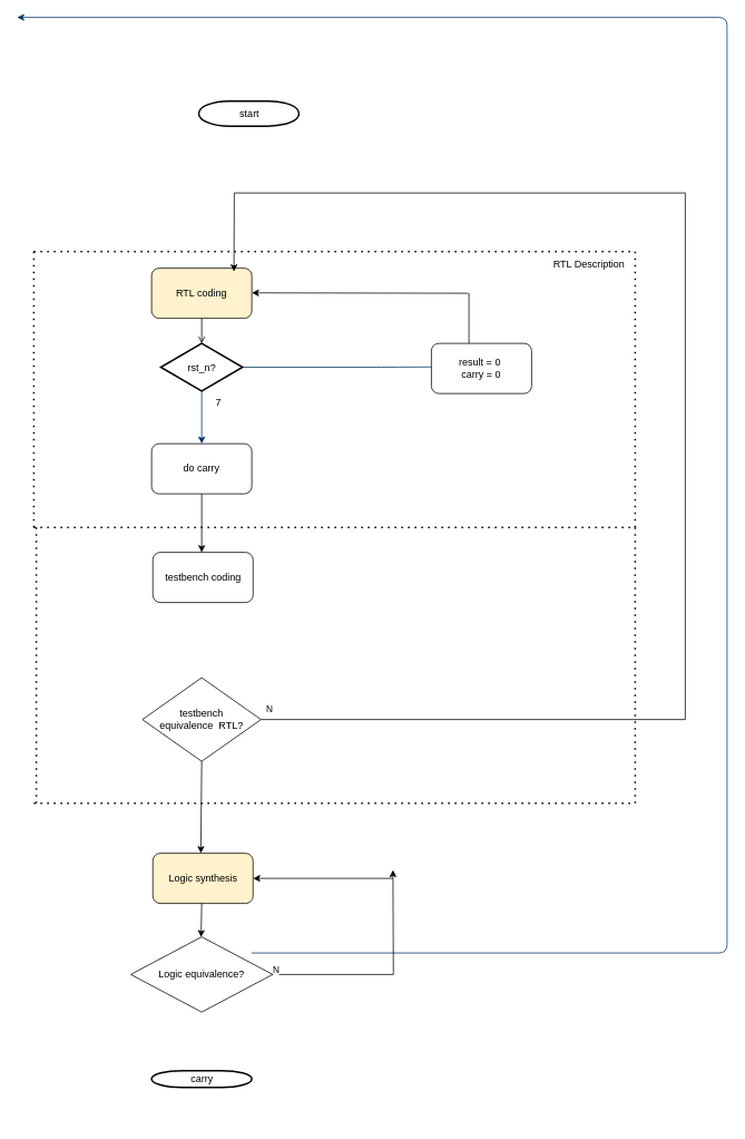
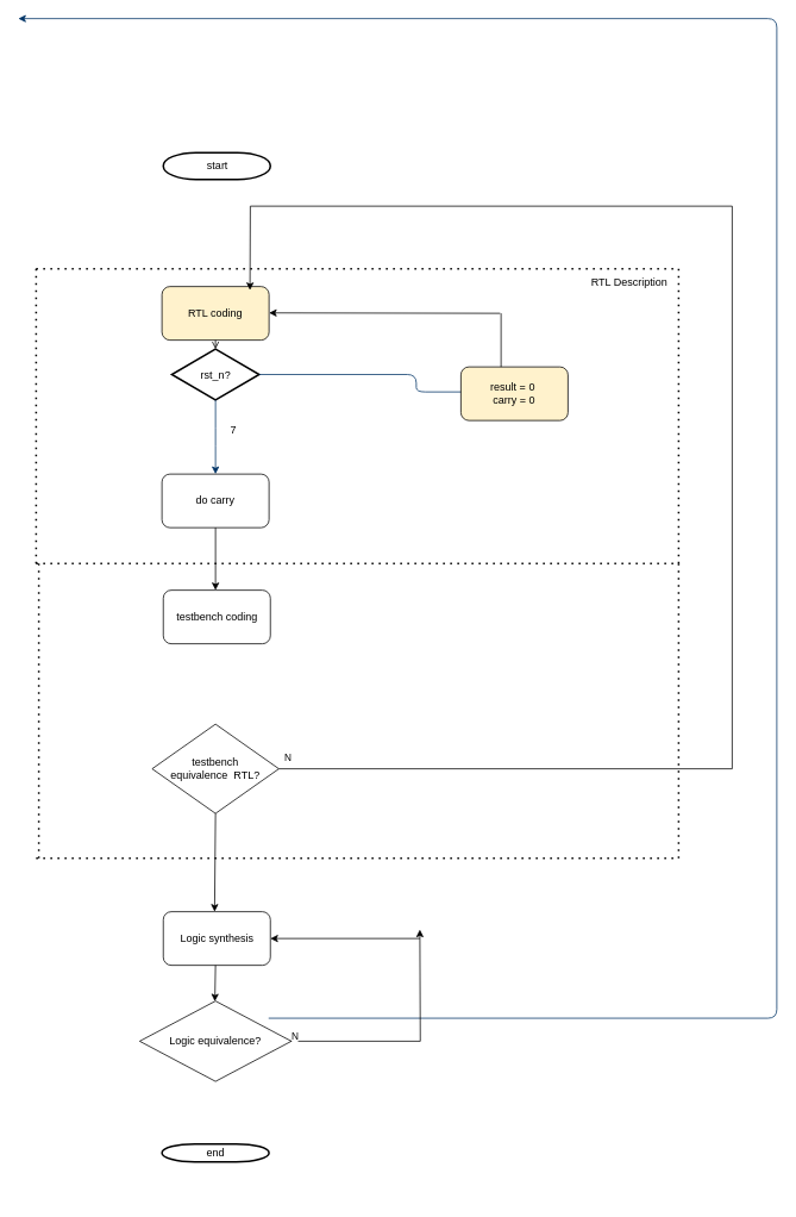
  <mxCell id="0" />
  <mxCell id="1" parent="0" />
- <mxCell id="2" value="start" style="shape=mxgraph.flowchart.terminator;strokeWidth=2;gradientColor=none;gradientDirection=north;fontStyle=0;html=1;" parent="1" vertex="1"><mxGeometry x="237.5" y="120" width="120" height="30" as="geometry" /></mxCell>
- <mxCell id="3" value="rst_n?" style="shape=mxgraph.flowchart.decision;strokeWidth=2;gradientColor=none;gradientDirection=north;fontStyle=0;html=1;" parent="1" vertex="1"><mxGeometry x="192" y="410" width="98" height="57" as="geometry" /></mxCell>
+ <mxCell id="2" value="start" style="shape=mxgraph.flowchart.terminator;strokeWidth=2;gradientColor=none;gradientDirection=north;fontStyle=0;html=1;" parent="1" vertex="1"><mxGeometry x="182.5" y="170" width="120" height="30" as="geometry" /></mxCell>
+ <mxCell id="3" value="rst_n?" style="shape=mxgraph.flowchart.decision;strokeWidth=2;gradientColor=none;gradientDirection=north;fontStyle=0;html=1;" parent="1" vertex="1"><mxGeometry x="192" y="390" width="98" height="57" as="geometry" /></mxCell>
  <mxCell id="4" value="" style="edgeStyle=elbowEdgeStyle;elbow=horizontal;exitX=1;exitY=0.5;exitPerimeter=0;fontStyle=1;strokeColor=#003366;strokeWidth=1;html=1;" parent="1" source="3" edge="1"><mxGeometry x="381" y="28.5" width="100" height="100" as="geometry"><mxPoint x="671" y="467" as="sourcePoint" /><mxPoint x="541" y="438" as="targetPoint" /><Array as="points"><mxPoint x="466" y="420" /></Array></mxGeometry></mxCell>
  <mxCell id="5" value="" style="edgeStyle=elbowEdgeStyle;elbow=horizontal;fontColor=#001933;fontStyle=1;strokeColor=#003366;strokeWidth=1;html=1;" parent="1" source="3" edge="1"><mxGeometry width="100" height="100" as="geometry"><mxPoint x="-79" y="120" as="sourcePoint" /><mxPoint x="241" y="530" as="targetPoint" /></mxGeometry></mxCell>
  <mxCell id="6" value="7" style="text;fontStyle=0;html=1;strokeColor=none;gradientColor=none;fillColor=none;strokeWidth=2;align=center;" parent="1" vertex="1"><mxGeometry x="241" y="467" width="40" height="26" as="geometry" /></mxCell>
- <mxCell id="7" value="carry" style="shape=mxgraph.flowchart.terminator;strokeWidth=2;gradientColor=none;gradientDirection=north;fontStyle=0;html=1;" parent="1" vertex="1"><mxGeometry x="181" y="1280" width="120" height="20" as="geometry" /></mxCell>
+ <mxCell id="7" value="end" style="shape=mxgraph.flowchart.terminator;strokeWidth=2;gradientColor=none;gradientDirection=north;fontStyle=0;html=1;" parent="1" vertex="1"><mxGeometry x="181" y="1280" width="120" height="20" as="geometry" /></mxCell>
  <mxCell id="8" value="" style="edgeStyle=elbowEdgeStyle;elbow=horizontal;exitX=1;exitY=0.5;exitPerimeter=0;entryX=0.905;entryY=0.5;entryPerimeter=0;fontStyle=1;strokeColor=#003366;strokeWidth=1;html=1;" parent="1" edge="1"><mxGeometry width="100" height="100" as="geometry"><mxPoint x="300.5" y="1139.25" as="sourcePoint" /><mxPoint x="20" as="targetPoint" y="20" /><Array as="points"><mxPoint x="870" y="1340" /></Array></mxGeometry></mxCell>
- <mxCell id="9" value="result = 0&amp;nbsp;&lt;div&gt;carry = 0&lt;/div&gt;" style="rounded=1;whiteSpace=wrap;html=1;" vertex="1" parent="1"><mxGeometry x="516" y="410" width="120" height="60" as="geometry" /></mxCell>
+ <mxCell id="9" value="result = 0&amp;nbsp;&lt;div&gt;carry = 0&lt;/div&gt;" style="rounded=1;whiteSpace=wrap;html=1;fillColor=#fff2cc;" vertex="1" parent="1"><mxGeometry x="516" y="410" width="120" height="60" as="geometry" /></mxCell>
  <mxCell id="10" value="" style="endArrow=none;html=1;rounded=0;" edge="1" parent="1"><mxGeometry width="50" height="50" relative="1" as="geometry"><mxPoint x="561" y="410" as="sourcePoint" /><mxPoint x="561" y="350" as="targetPoint" /></mxGeometry></mxCell>
  <mxCell id="11" value="" style="endArrow=classic;html=1;rounded=0;" edge="1" parent="1"><mxGeometry width="50" height="50" relative="1" as="geometry"><mxPoint x="560" y="350" as="sourcePoint" /><mxPoint x="301" y="349.52" as="targetPoint" /></mxGeometry></mxCell>
  <mxCell id="12" value="do carry" style="rounded=1;whiteSpace=wrap;html=1;" vertex="1" parent="1"><mxGeometry x="181" y="530" width="120" height="60" as="geometry" /></mxCell>
  <mxCell id="13" value="" style="endArrow=none;dashed=1;html=1;dashPattern=1 3;strokeWidth=2;rounded=0;" edge="1" parent="1"><mxGeometry width="50" height="50" relative="1" as="geometry"><mxPoint x="40" y="300" as="sourcePoint" /><mxPoint x="760" y="300" as="targetPoint" /></mxGeometry></mxCell>
  <mxCell id="14" value="" style="endArrow=none;dashed=1;html=1;dashPattern=1 3;strokeWidth=2;rounded=0;" edge="1" parent="1"><mxGeometry width="50" height="50" relative="1" as="geometry"><mxPoint x="40" y="630" as="sourcePoint" /><mxPoint x="40" y="300" as="targetPoint" /></mxGeometry></mxCell>
  <mxCell id="15" value="" style="endArrow=none;dashed=1;html=1;dashPattern=1 3;strokeWidth=2;rounded=0;" edge="1" parent="1"><mxGeometry width="50" height="50" relative="1" as="geometry"><mxPoint x="40" y="630" as="sourcePoint" /><mxPoint x="760" y="630" as="targetPoint" /></mxGeometry></mxCell>
  <mxCell id="16" value="" style="endArrow=none;dashed=1;html=1;dashPattern=1 3;strokeWidth=2;rounded=0;" edge="1" parent="1"><mxGeometry width="50" height="50" relative="1" as="geometry"><mxPoint x="760" y="630" as="sourcePoint" /><mxPoint x="760" y="300" as="targetPoint" /></mxGeometry></mxCell>
  <mxCell id="17" value="RTL Description" style="text;html=1;align=center;verticalAlign=middle;whiteSpace=wrap;rounded=0;" vertex="1" parent="1"><mxGeometry x="650" y="300" width="110" height="30" as="geometry" /></mxCell>
  <mxCell id="18" value="testbench coding" style="rounded=1;whiteSpace=wrap;html=1;" vertex="1" parent="1"><mxGeometry x="182.5" y="660" width="120" height="60" as="geometry" /></mxCell>
  <mxCell id="19" value="" style="endArrow=classic;html=1;rounded=0;exitX=0.5;exitY=1;exitDx=0;exitDy=0;" edge="1" parent="1" source="12"><mxGeometry width="50" height="50" relative="1" as="geometry"><mxPoint x="210" y="640" as="sourcePoint" /><mxPoint x="241" y="660" as="targetPoint" /></mxGeometry></mxCell>
  <mxCell id="20" value="testbench&lt;br&gt;equivalence&amp;nbsp; RTL?" style="rhombus;whiteSpace=wrap;html=1;" vertex="1" parent="1"><mxGeometry x="170" y="810" width="142" height="100" as="geometry" /></mxCell>
  <mxCell id="21" value="" style="endArrow=none;html=1;rounded=0;" edge="1" parent="1"><mxGeometry x="-0.955" y="10" width="50" height="50" relative="1" as="geometry"><mxPoint x="312" y="860" as="sourcePoint" /><mxPoint x="820" y="860" as="targetPoint" /><mxPoint as="offset" /></mxGeometry></mxCell>
  <mxCell id="22" value="N" style="edgeLabel;html=1;align=center;verticalAlign=middle;resizable=0;points=[];" vertex="1" connectable="0" parent="21"><mxGeometry x="-0.975" y="13" relative="1" as="geometry"><mxPoint x="3" as="offset" /></mxGeometry></mxCell>
  <mxCell id="23" value="" style="endArrow=none;html=1;rounded=0;" edge="1" parent="1"><mxGeometry width="50" height="50" relative="1" as="geometry"><mxPoint x="820" y="860" as="sourcePoint" /><mxPoint x="820" y="230" as="targetPoint" /></mxGeometry></mxCell>
  <mxCell id="24" value="RTL coding" style="rounded=1;whiteSpace=wrap;html=1;fillColor=#fff2cc;" vertex="1" parent="1"><mxGeometry x="181" y="320" width="120" height="60" as="geometry" /></mxCell>
  <mxCell id="25" value="" style="endArrow=open;html=1;rounded=0;entryX=0.5;entryY=0;entryDx=0;entryDy=0;entryPerimeter=0;exitX=0.5;exitY=1;exitDx=0;exitDy=0;" edge="1" parent="1" source="24" target="3"><mxGeometry width="50" height="50" relative="1" as="geometry"><mxPoint x="140" y="380" as="sourcePoint" /><mxPoint x="267.5" y="370" as="targetPoint" /></mxGeometry></mxCell>
  <mxCell id="26" value="" style="endArrow=none;html=1;rounded=0;" edge="1" parent="1"><mxGeometry width="50" height="50" relative="1" as="geometry"><mxPoint x="280" y="230" as="sourcePoint" /><mxPoint x="820" y="230" as="targetPoint" /></mxGeometry></mxCell>
  <mxCell id="27" value="" style="endArrow=classic;html=1;rounded=0;entryX=0.822;entryY=0.067;entryDx=0;entryDy=0;entryPerimeter=0;" edge="1" parent="1" target="24"><mxGeometry width="50" height="50" relative="1" as="geometry"><mxPoint x="280" y="230" as="sourcePoint" /><mxPoint x="280" y="320" as="targetPoint" /></mxGeometry></mxCell>
  <mxCell id="28" value="" style="endArrow=none;dashed=1;html=1;dashPattern=1 3;strokeWidth=2;rounded=0;" edge="1" parent="1"><mxGeometry width="50" height="50" relative="1" as="geometry"><mxPoint x="43" y="960" as="sourcePoint" /><mxPoint x="43" y="630" as="targetPoint" /><Array as="points"><mxPoint x="43" y="750" /></Array></mxGeometry></mxCell>
  <mxCell id="29" value="" style="endArrow=none;dashed=1;html=1;dashPattern=1 3;strokeWidth=2;rounded=0;" edge="1" parent="1"><mxGeometry width="50" height="50" relative="1" as="geometry"><mxPoint x="760" y="960" as="sourcePoint" /><mxPoint x="760" y="630" as="targetPoint" /><Array as="points"><mxPoint x="760" y="760" /></Array></mxGeometry></mxCell>
  <mxCell id="30" value="" style="endArrow=none;dashed=1;html=1;dashPattern=1 3;strokeWidth=2;rounded=0;" edge="1" parent="1"><mxGeometry width="50" height="50" relative="1" as="geometry"><mxPoint x="40" y="960" as="sourcePoint" /><mxPoint x="760" y="960" as="targetPoint" /></mxGeometry></mxCell>
- <mxCell id="31" value="Logic synthesis" style="rounded=1;whiteSpace=wrap;html=1;fillColor=#fff2cc;" vertex="1" parent="1"><mxGeometry x="182.5" y="1020" width="120" height="60" as="geometry" /></mxCell>
+ <mxCell id="31" value="Logic synthesis" style="rounded=1;whiteSpace=wrap;html=1;" vertex="1" parent="1"><mxGeometry x="182.5" y="1020" width="120" height="60" as="geometry" /></mxCell>
  <mxCell id="32" value="" style="endArrow=classic;html=1;rounded=0;exitX=0.5;exitY=1;exitDx=0;exitDy=0;" edge="1" parent="1" source="20"><mxGeometry width="50" height="50" relative="1" as="geometry"><mxPoint x="217.5" y="980" as="sourcePoint" /><mxPoint x="240" y="1020" as="targetPoint" /></mxGeometry></mxCell>
  <mxCell id="33" value="N" style="edgeStyle=orthogonalEdgeStyle;rounded=0;orthogonalLoop=1;jettySize=auto;html=1;exitX=0.965;exitY=0.5;exitDx=0;exitDy=0;exitPerimeter=0;" edge="1" parent="1" source="34"><mxGeometry x="-0.928" y="5" relative="1" as="geometry"><mxPoint x="470" y="1040" as="targetPoint" /><mxPoint as="offset" /></mxGeometry></mxCell>
  <mxCell id="34" value="Logic equivalence?" style="rhombus;whiteSpace=wrap;html=1;" vertex="1" parent="1"><mxGeometry x="156" y="1120" width="170" height="90" as="geometry" /></mxCell>
  <mxCell id="35" value="" style="endArrow=classic;html=1;rounded=0;entryX=1;entryY=0.5;entryDx=0;entryDy=0;" edge="1" parent="1" target="31"><mxGeometry width="50" height="50" relative="1" as="geometry"><mxPoint x="470" y="1050" as="sourcePoint" /><mxPoint x="410" y="1030" as="targetPoint" /></mxGeometry></mxCell>
  <mxCell id="36" value="" style="endArrow=classic;html=1;rounded=0;exitX=0.5;exitY=1;exitDx=0;exitDy=0;" edge="1" parent="1"><mxGeometry width="50" height="50" relative="1" as="geometry"><mxPoint x="241" y="1080" as="sourcePoint" /><mxPoint x="240.287" y="1120.417" as="targetPoint" /></mxGeometry></mxCell>
